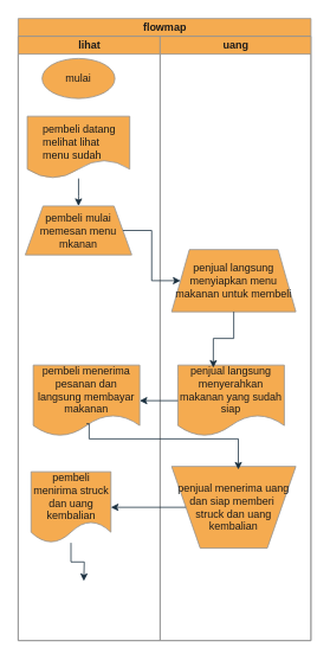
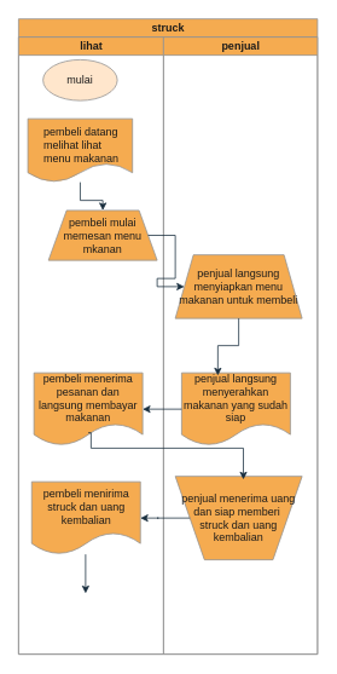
  <mxCell id="0" />
  <mxCell id="1" parent="0" />
- <mxCell id="2" value="flowmap" style="swimlane;childLayout=stackLayout;resizeParent=1;resizeParentMax=0;startSize=20;html=1;labelBackgroundColor=none;fillColor=#F5AB50;strokeColor=#909090;fontColor=#1A1A1A;" vertex="1" parent="1"><mxGeometry x="20" y="20" width="330" height="700" as="geometry" /></mxCell>
+ <mxCell id="2" value="struck" style="swimlane;childLayout=stackLayout;resizeParent=1;resizeParentMax=0;startSize=20;html=1;labelBackgroundColor=none;fillColor=#F5AB50;strokeColor=#909090;fontColor=#1A1A1A;" vertex="1" parent="1"><mxGeometry x="20" y="20" width="330" height="700" as="geometry" /></mxCell>
  <mxCell id="3" value="lihat" style="swimlane;startSize=20;html=1;labelBackgroundColor=none;fillColor=#F5AB50;strokeColor=#909090;fontColor=#1A1A1A;" vertex="1" parent="2"><mxGeometry y="20" width="160" height="680" as="geometry" /></mxCell>
- <mxCell id="4" value="mulai" style="ellipse;whiteSpace=wrap;html=1;labelBackgroundColor=none;fillColor=#F5AB50;strokeColor=#909090;fontColor=#1A1A1A;" vertex="1" parent="3"><mxGeometry x="27" y="25" width="82" height="45" as="geometry" /></mxCell>
+ <mxCell id="4" value="mulai" style="ellipse;whiteSpace=wrap;html=1;labelBackgroundColor=none;fillColor=#ffe6cc;strokeColor=#909090;fontColor=#1A1A1A;" vertex="1" parent="3"><mxGeometry x="27" y="25" width="82" height="45" as="geometry" /></mxCell>
  <mxCell id="5" value="pembeli menerima pesanan dan langsung membayar makanan" style="shape=document;whiteSpace=wrap;html=1;boundedLbl=1;labelBackgroundColor=none;fillColor=#F5AB50;strokeColor=#909090;fontColor=#1A1A1A;" vertex="1" parent="3"><mxGeometry x="17.0" y="370" width="120" height="80" as="geometry" /></mxCell>
  <mxCell id="6" value="" style="edgeStyle=orthogonalEdgeStyle;rounded=0;orthogonalLoop=1;jettySize=auto;html=1;labelBackgroundColor=none;strokeColor=#182E3E;fontColor=default;" edge="1" parent="3" source="7" target="12"><mxGeometry relative="1" as="geometry" /></mxCell>
  <mxCell id="7" value="" style="shape=document;whiteSpace=wrap;html=1;boundedLbl=1;labelBackgroundColor=none;fillColor=#F5AB50;strokeColor=#909090;fontColor=#1A1A1A;" vertex="1" parent="3"><mxGeometry x="10.25" y="90" width="115.5" height="70" as="geometry" /></mxCell>
- <mxCell id="8" value="&lt;p class=&quot;MsoNormal&quot;&gt;pembeli datang melihat lihat menu sudah&lt;/p&gt;" style="text;whiteSpace=wrap;html=1;strokeWidth=1;labelBackgroundColor=none;fontColor=#1A1A1A;" vertex="1" parent="3"><mxGeometry x="26.0" y="79" width="90" height="50" as="geometry" /></mxCell>
+ <mxCell id="8" value="&lt;p class=&quot;MsoNormal&quot;&gt;pembeli datang melihat lihat menu makanan&lt;/p&gt;" style="text;whiteSpace=wrap;html=1;strokeWidth=1;labelBackgroundColor=none;fontColor=#1A1A1A;" vertex="1" parent="3"><mxGeometry x="26.0" y="79" width="90" height="50" as="geometry" /></mxCell>
  <mxCell id="9" style="edgeStyle=orthogonalEdgeStyle;rounded=0;orthogonalLoop=1;jettySize=auto;html=1;exitX=0.5;exitY=1;exitDx=0;exitDy=0;labelBackgroundColor=none;strokeColor=#182E3E;fontColor=default;" edge="1" parent="3" source="8" target="8"><mxGeometry relative="1" as="geometry" /></mxCell>
  <mxCell id="10" style="edgeStyle=orthogonalEdgeStyle;rounded=0;orthogonalLoop=1;jettySize=auto;html=1;labelBackgroundColor=none;strokeColor=#182E3E;fontColor=default;" edge="1" parent="3" source="11"><mxGeometry relative="1" as="geometry"><mxPoint x="74.0" y="613" as="targetPoint" /></mxGeometry></mxCell>
- <mxCell id="11" value="pembeli menirima struck dan uang kembalian" style="shape=document;whiteSpace=wrap;html=1;boundedLbl=1;labelBackgroundColor=none;fillColor=#F5AB50;strokeColor=#909090;fontColor=#1A1A1A;" vertex="1" parent="3"><mxGeometry x="14.5" y="490" width="90" height="80" as="geometry" /></mxCell>
- <mxCell id="12" value="pembeli mulai memesan menu mkanan" style="shape=trapezoid;perimeter=trapezoidPerimeter;whiteSpace=wrap;html=1;fixedSize=1;labelBackgroundColor=none;fillColor=#F5AB50;strokeColor=#909090;fontColor=#1A1A1A;" vertex="1" parent="3"><mxGeometry x="8" y="191" width="120" height="55" as="geometry" /></mxCell>
- <mxCell id="13" value="uang" style="swimlane;startSize=20;html=1;labelBackgroundColor=none;fillColor=#F5AB50;strokeColor=#909090;fontColor=#1A1A1A;" vertex="1" parent="2"><mxGeometry x="160" y="20" width="170" height="680" as="geometry" /></mxCell>
+ <mxCell id="11" value="pembeli menirima struck dan uang kembalian" style="shape=document;whiteSpace=wrap;html=1;boundedLbl=1;labelBackgroundColor=none;fillColor=#F5AB50;strokeColor=#909090;fontColor=#1A1A1A;" vertex="1" parent="3"><mxGeometry x="14.5" y="490" width="120" height="80" as="geometry" /></mxCell>
+ <mxCell id="12" value="pembeli mulai memesan menu mkanan" style="shape=trapezoid;perimeter=trapezoidPerimeter;whiteSpace=wrap;html=1;fixedSize=1;labelBackgroundColor=none;fillColor=#F5AB50;strokeColor=#909090;fontColor=#1A1A1A;" vertex="1" parent="3"><mxGeometry x="33" y="191" width="120" height="55" as="geometry" /></mxCell>
+ <mxCell id="13" value="penjual" style="swimlane;startSize=20;html=1;labelBackgroundColor=none;fillColor=#F5AB50;strokeColor=#909090;fontColor=#1A1A1A;" vertex="1" parent="2"><mxGeometry x="160" y="20" width="170" height="680" as="geometry" /></mxCell>
  <mxCell id="14" value="penjual langsung menyerahkan makanan yang sudah siap" style="shape=document;whiteSpace=wrap;html=1;boundedLbl=1;labelBackgroundColor=none;fillColor=#F5AB50;strokeColor=#909090;fontColor=#1A1A1A;" vertex="1" parent="13"><mxGeometry x="20.0" y="370" width="120" height="80" as="geometry" /></mxCell>
  <mxCell id="15" value="penjual langsung menyiapkan menu makanan untuk membeli" style="shape=trapezoid;perimeter=trapezoidPerimeter;whiteSpace=wrap;html=1;fixedSize=1;rotation=0;labelBackgroundColor=none;fillColor=#F5AB50;strokeColor=#909090;fontColor=#1A1A1A;" vertex="1" parent="13"><mxGeometry x="13" y="240" width="140" height="70" as="geometry" /></mxCell>
  <mxCell id="16" style="edgeStyle=orthogonalEdgeStyle;rounded=0;orthogonalLoop=1;jettySize=auto;html=1;entryX=0.333;entryY=0.037;entryDx=0;entryDy=0;entryPerimeter=0;labelBackgroundColor=none;strokeColor=#182E3E;fontColor=default;" edge="1" parent="13" source="15" target="14"><mxGeometry relative="1" as="geometry" /></mxCell>
  <mxCell id="17" value="penjual menerima uang dan siap memberi&amp;nbsp;&lt;div&gt;struck dan uang kembalian&lt;/div&gt;" style="verticalLabelPosition=middle;verticalAlign=middle;html=1;shape=trapezoid;perimeter=trapezoidPerimeter;whiteSpace=wrap;size=0.23;arcSize=10;flipV=1;labelPosition=center;align=center;labelBackgroundColor=none;fillColor=#F5AB50;strokeColor=#909090;fontColor=#1A1A1A;" vertex="1" parent="13"><mxGeometry x="13.0" y="484" width="140" height="92" as="geometry" /></mxCell>
  <mxCell id="18" style="edgeStyle=orthogonalEdgeStyle;rounded=0;orthogonalLoop=1;jettySize=auto;html=1;labelBackgroundColor=none;strokeColor=#182E3E;fontColor=default;" edge="1" parent="2" source="12" target="15"><mxGeometry relative="1" as="geometry" /></mxCell>
  <mxCell id="19" style="edgeStyle=orthogonalEdgeStyle;rounded=0;orthogonalLoop=1;jettySize=auto;html=1;labelBackgroundColor=none;strokeColor=#182E3E;fontColor=default;" edge="1" parent="2" source="14" target="5"><mxGeometry relative="1" as="geometry" /></mxCell>
  <mxCell id="20" style="edgeStyle=orthogonalEdgeStyle;rounded=0;orthogonalLoop=1;jettySize=auto;html=1;entryX=0.537;entryY=0.962;entryDx=0;entryDy=0;entryPerimeter=0;exitX=0.499;exitY=0.825;exitDx=0;exitDy=0;exitPerimeter=0;labelBackgroundColor=none;strokeColor=#182E3E;fontColor=default;" edge="1" parent="2" source="5" target="17"><mxGeometry relative="1" as="geometry"><mxPoint x="80.0" y="463" as="sourcePoint" /><Array as="points"><mxPoint x="80.0" y="456" /><mxPoint x="80.0" y="473" /><mxPoint x="249.0" y="473" /></Array></mxGeometry></mxCell>
  <mxCell id="21" style="edgeStyle=orthogonalEdgeStyle;rounded=0;orthogonalLoop=1;jettySize=auto;html=1;labelBackgroundColor=none;strokeColor=#182E3E;fontColor=default;" edge="1" parent="2" source="17" target="11"><mxGeometry relative="1" as="geometry" /></mxCell>
